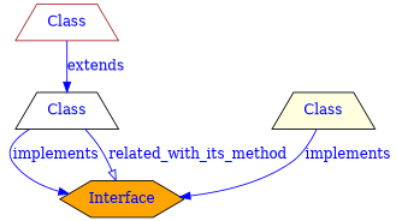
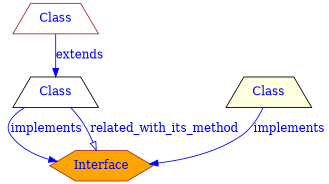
  digraph {
    node [color=brown fontcolor=blue style=filled fillcolor=white shape=trapezium]
    edge [color=blue fontcolor=blue arrowhead=normal]
    n1 [label=Class]
    n2 [color=black label=Class]
-   n3 [color=black label=Interface fillcolor=orange shape=hexagon]
+   n3 [label=Interface fillcolor=orange shape=hexagon]
    n4 [color=black label=Class fillcolor=lightyellow]
    n1 -> n2 [label=extends]
    n2 -> n3 [label=implements]
    n2 -> n3 [label=related_with_its_method arrowhead=onormal]
    n4 -> n3 [label=implements]
  }
